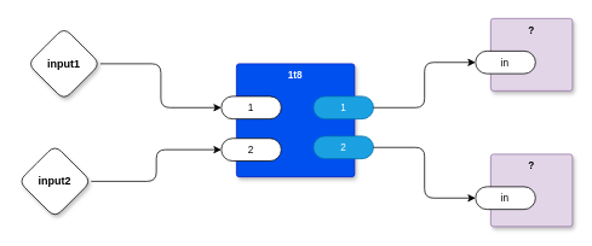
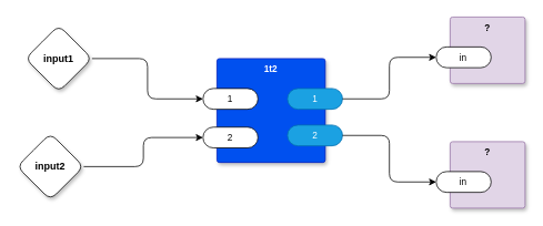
  <mxCell id="0" />
  <mxCell id="1" parent="0" />
- <mxCell id="2" value="1t8" style="rounded=1;whiteSpace=wrap;html=1;sketch=0;container=1;recursiveResize=0;verticalAlign=top;arcSize=6;fontStyle=1;autosize=0;points=[];absoluteArcSize=1;shadow=1;strokeColor=#001DBC;fillColor=#0050ef;fontColor=#ffffff;fontFamily=Helvetica;fontSize=11;" vertex="1" parent="1"><mxGeometry x="260" y="70" width="130" height="125" as="geometry"><mxRectangle x="-98" y="-1230" width="99" height="26" as="alternateBounds" /></mxGeometry></mxCell>
+ <mxCell id="2" value="1t2" style="rounded=1;whiteSpace=wrap;html=1;sketch=0;container=1;recursiveResize=0;verticalAlign=top;arcSize=6;fontStyle=1;autosize=0;points=[];absoluteArcSize=1;shadow=1;strokeColor=#001DBC;fillColor=#0050ef;fontColor=#ffffff;fontFamily=Helvetica;fontSize=11;" vertex="1" parent="1"><mxGeometry x="260" y="70" width="130" height="125" as="geometry"><mxRectangle x="-98" y="-1230" width="99" height="26" as="alternateBounds" /></mxGeometry></mxCell>
  <mxCell id="3" value="1" style="rounded=1;whiteSpace=wrap;html=1;sketch=0;points=[[0,0.5,0,0,0],[1,0.5,0,0,0]];arcSize=50;fontFamily=Helvetica;fontSize=11;fontColor=default;" vertex="1" parent="2"><mxGeometry x="-16.75" y="36" width="66" height="25" as="geometry" /></mxCell>
  <mxCell id="4" value="1" style="rounded=1;whiteSpace=wrap;html=1;sketch=0;points=[[0,0.5,0,0,0],[1,0.5,0,0,0]];fillColor=#1ba1e2;fontColor=#ffffff;strokeColor=#006EAF;arcSize=50;fontFamily=Helvetica;fontSize=11;" vertex="1" parent="2"><mxGeometry x="84.75" y="36" width="66" height="25" as="geometry" /></mxCell>
  <mxCell id="5" value="2" style="rounded=1;whiteSpace=wrap;html=1;sketch=0;points=[[0,0.5,0,0,0],[1,0.5,0,0,0]];arcSize=50;fontFamily=Helvetica;fontSize=11;fontColor=default;" vertex="1" parent="2"><mxGeometry x="-16.75" y="82.5" width="66" height="25" as="geometry" /></mxCell>
  <mxCell id="6" value="2" style="rounded=1;whiteSpace=wrap;html=1;sketch=0;points=[[0,0.5,0,0,0],[1,0.5,0,0,0]];fillColor=#1ba1e2;fontColor=#ffffff;strokeColor=#006EAF;arcSize=50;fontFamily=Helvetica;fontSize=11;" vertex="1" parent="2"><mxGeometry x="84.75" y="80" width="66" height="25" as="geometry" /></mxCell>
  <mxCell id="7" style="edgeStyle=orthogonalEdgeStyle;shape=connector;rounded=1;orthogonalLoop=1;jettySize=auto;html=1;exitX=1;exitY=0.5;exitDx=0;exitDy=0;exitPerimeter=0;entryX=0;entryY=0.5;entryDx=0;entryDy=0;entryPerimeter=0;labelBackgroundColor=default;strokeColor=default;fontFamily=Helvetica;fontSize=11;fontColor=default;endArrow=classic;" edge="1" parent="1" source="8" target="3"><mxGeometry relative="1" as="geometry" /></mxCell>
  <mxCell id="8" value="input1" style="rhombus;whiteSpace=wrap;html=1;rounded=1;fontStyle=1;glass=0;sketch=0;fontSize=12;points=[[0,0.5,0,0,0],[0.5,0,0,0,0],[0.5,1,0,0,0],[1,0.5,0,0,0]];shadow=1;fontFamily=Helvetica;fontColor=default;" vertex="1" parent="1"><mxGeometry x="30" y="30" width="80" height="80" as="geometry" /></mxCell>
  <mxCell id="9" value="?" style="rounded=1;whiteSpace=wrap;html=1;sketch=0;container=1;recursiveResize=0;verticalAlign=top;arcSize=6;fontStyle=1;autosize=0;points=[];absoluteArcSize=1;shadow=1;strokeColor=#9673a6;fillColor=#e1d5e7;fontFamily=Helvetica;fontSize=11;" vertex="1" parent="1"><mxGeometry x="540" y="20" width="90" height="80" as="geometry"><mxRectangle x="-98" y="-1230" width="99" height="26" as="alternateBounds" /></mxGeometry></mxCell>
  <mxCell id="10" value="in" style="rounded=1;whiteSpace=wrap;html=1;sketch=0;points=[[0,0.5,0,0,0],[1,0.5,0,0,0]];arcSize=50;fontFamily=Helvetica;fontSize=11;fontColor=default;" vertex="1" parent="9"><mxGeometry x="-16.75" y="36" width="66" height="25" as="geometry" /></mxCell>
  <mxCell id="11" style="edgeStyle=orthogonalEdgeStyle;shape=connector;rounded=1;orthogonalLoop=1;jettySize=auto;html=1;exitX=1;exitY=0.5;exitDx=0;exitDy=0;exitPerimeter=0;entryX=0;entryY=0.5;entryDx=0;entryDy=0;entryPerimeter=0;labelBackgroundColor=default;strokeColor=default;fontFamily=Helvetica;fontSize=11;fontColor=default;endArrow=classic;" edge="1" parent="1" source="12" target="5"><mxGeometry relative="1" as="geometry" /></mxCell>
  <mxCell id="12" value="input2" style="rhombus;whiteSpace=wrap;html=1;rounded=1;fontStyle=1;glass=0;sketch=0;fontSize=12;points=[[0,0.5,0,0,0],[0.5,0,0,0,0],[0.5,1,0,0,0],[1,0.5,0,0,0]];shadow=1;fontFamily=Helvetica;fontColor=default;" vertex="1" parent="1"><mxGeometry x="20" y="160" width="80" height="80" as="geometry" /></mxCell>
  <mxCell id="13" value="?" style="rounded=1;whiteSpace=wrap;html=1;sketch=0;container=1;recursiveResize=0;verticalAlign=top;arcSize=6;fontStyle=1;autosize=0;points=[];absoluteArcSize=1;shadow=1;strokeColor=#9673a6;fillColor=#e1d5e7;fontFamily=Helvetica;fontSize=11;" vertex="1" parent="1"><mxGeometry x="540" y="170" width="90" height="80" as="geometry"><mxRectangle x="-98" y="-1230" width="99" height="26" as="alternateBounds" /></mxGeometry></mxCell>
  <mxCell id="14" value="in" style="rounded=1;whiteSpace=wrap;html=1;sketch=0;points=[[0,0.5,0,0,0],[1,0.5,0,0,0]];arcSize=50;fontFamily=Helvetica;fontSize=11;fontColor=default;" vertex="1" parent="13"><mxGeometry x="-16.75" y="36" width="66" height="25" as="geometry" /></mxCell>
  <mxCell id="15" style="edgeStyle=orthogonalEdgeStyle;shape=connector;rounded=1;orthogonalLoop=1;jettySize=auto;html=1;exitX=1;exitY=0.5;exitDx=0;exitDy=0;exitPerimeter=0;entryX=0;entryY=0.5;entryDx=0;entryDy=0;entryPerimeter=0;labelBackgroundColor=default;strokeColor=default;fontFamily=Helvetica;fontSize=11;fontColor=default;endArrow=classic;" edge="1" parent="1" source="6" target="14"><mxGeometry relative="1" as="geometry" /></mxCell>
  <mxCell id="16" style="edgeStyle=orthogonalEdgeStyle;shape=connector;rounded=1;orthogonalLoop=1;jettySize=auto;html=1;exitX=1;exitY=0.5;exitDx=0;exitDy=0;exitPerimeter=0;entryX=0;entryY=0.5;entryDx=0;entryDy=0;entryPerimeter=0;labelBackgroundColor=default;strokeColor=default;fontFamily=Helvetica;fontSize=11;fontColor=default;endArrow=classic;" edge="1" parent="1" source="4" target="10"><mxGeometry relative="1" as="geometry" /></mxCell>
